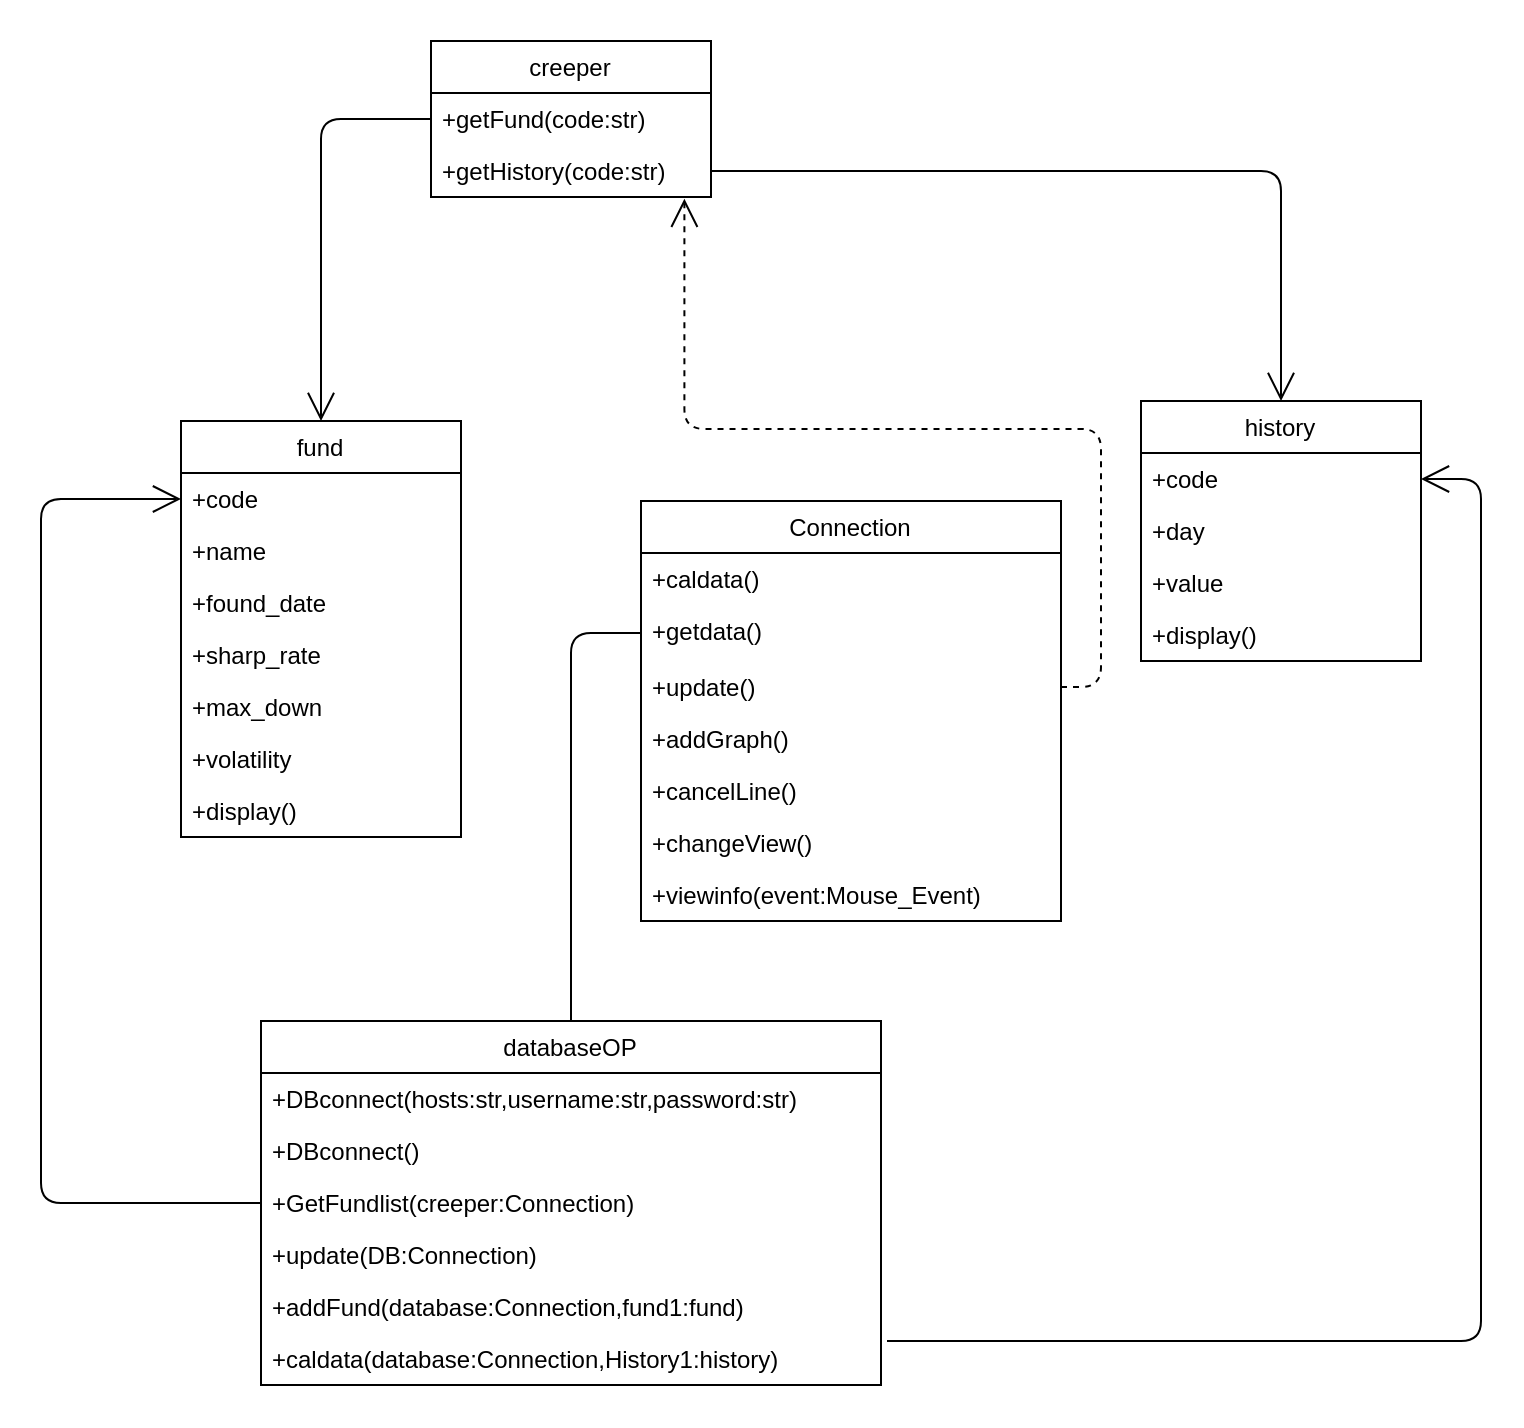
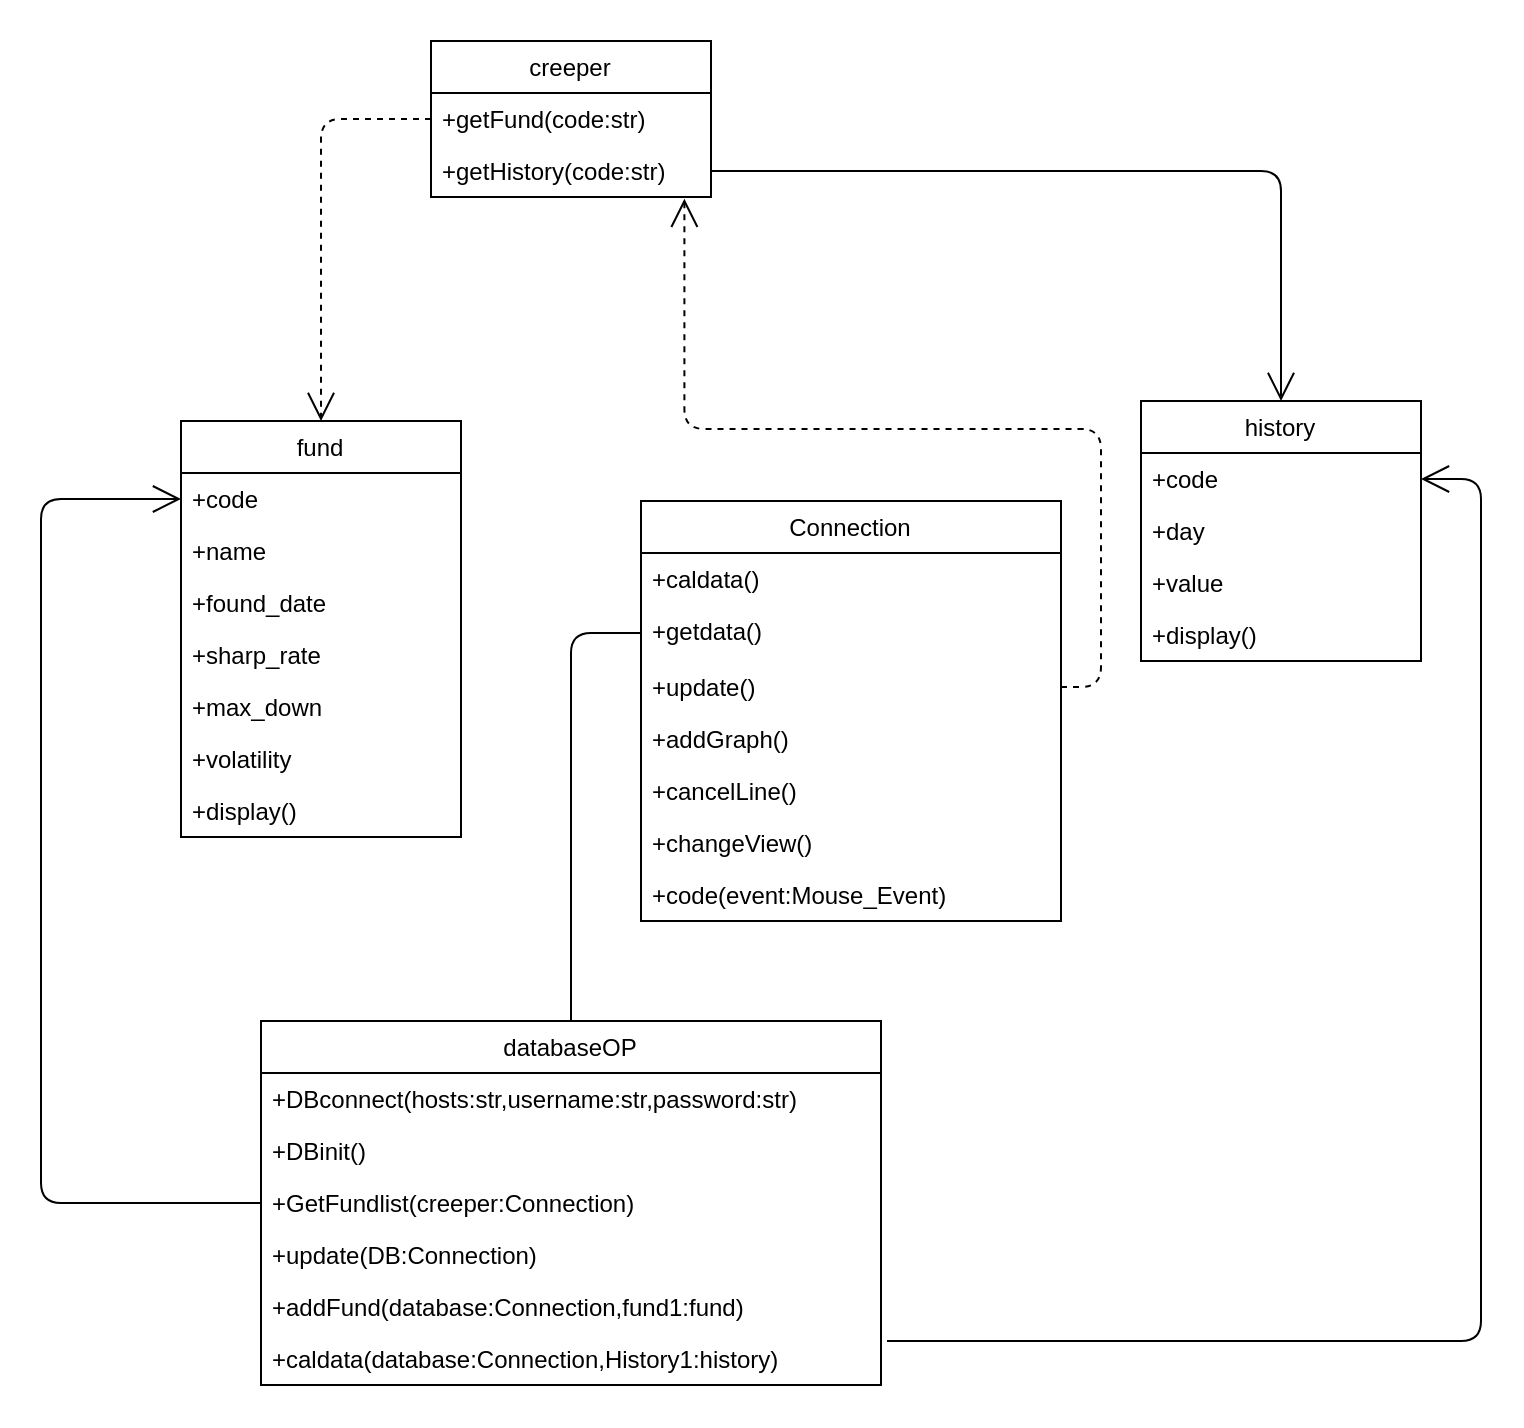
  <mxCell id="0" />
  <mxCell id="1" parent="0" />
  <mxCell id="2" value="fund" style="swimlane;fontStyle=0;childLayout=stackLayout;horizontal=1;startSize=26;horizontalStack=0;resizeParent=1;resizeParentMax=0;resizeLast=0;collapsible=1;marginBottom=0;" vertex="1" parent="1"><mxGeometry x="90" y="210" width="140" height="208" as="geometry" /></mxCell>
  <mxCell id="3" value="+code" style="text;strokeColor=none;fillColor=none;align=left;verticalAlign=top;spacingLeft=4;spacingRight=4;overflow=hidden;rotatable=0;points=[[0,0.5],[1,0.5]];portConstraint=eastwest;fontStyle=0" vertex="1" parent="2"><mxGeometry y="26" width="140" height="26" as="geometry" /></mxCell>
  <mxCell id="4" value="+name" style="text;strokeColor=none;fillColor=none;align=left;verticalAlign=top;spacingLeft=4;spacingRight=4;overflow=hidden;rotatable=0;points=[[0,0.5],[1,0.5]];portConstraint=eastwest;" vertex="1" parent="2"><mxGeometry y="52" width="140" height="26" as="geometry" /></mxCell>
  <mxCell id="5" value="+found_date" style="text;strokeColor=none;fillColor=none;align=left;verticalAlign=top;spacingLeft=4;spacingRight=4;overflow=hidden;rotatable=0;points=[[0,0.5],[1,0.5]];portConstraint=eastwest;" vertex="1" parent="2"><mxGeometry y="78" width="140" height="26" as="geometry" /></mxCell>
  <mxCell id="6" value="+sharp_rate" style="text;strokeColor=none;fillColor=none;align=left;verticalAlign=top;spacingLeft=4;spacingRight=4;overflow=hidden;rotatable=0;points=[[0,0.5],[1,0.5]];portConstraint=eastwest;" vertex="1" parent="2"><mxGeometry y="104" width="140" height="26" as="geometry" /></mxCell>
  <mxCell id="7" value="+max_down" style="text;strokeColor=none;fillColor=none;align=left;verticalAlign=top;spacingLeft=4;spacingRight=4;overflow=hidden;rotatable=0;points=[[0,0.5],[1,0.5]];portConstraint=eastwest;" vertex="1" parent="2"><mxGeometry y="130" width="140" height="26" as="geometry" /></mxCell>
  <mxCell id="8" value="+volatility" style="text;strokeColor=none;fillColor=none;align=left;verticalAlign=top;spacingLeft=4;spacingRight=4;overflow=hidden;rotatable=0;points=[[0,0.5],[1,0.5]];portConstraint=eastwest;" vertex="1" parent="2"><mxGeometry y="156" width="140" height="26" as="geometry" /></mxCell>
  <mxCell id="9" value="+display()" style="text;strokeColor=none;fillColor=none;align=left;verticalAlign=top;spacingLeft=4;spacingRight=4;overflow=hidden;rotatable=0;points=[[0,0.5],[1,0.5]];portConstraint=eastwest;" vertex="1" parent="2"><mxGeometry y="182" width="140" height="26" as="geometry" /></mxCell>
  <mxCell id="10" value="history" style="swimlane;fontStyle=0;childLayout=stackLayout;horizontal=1;startSize=26;horizontalStack=0;resizeParent=1;resizeParentMax=0;resizeLast=0;collapsible=1;marginBottom=0;" vertex="1" parent="1"><mxGeometry x="570" y="200" width="140" height="130" as="geometry" /></mxCell>
  <mxCell id="11" value="+code" style="text;strokeColor=none;fillColor=none;align=left;verticalAlign=top;spacingLeft=4;spacingRight=4;overflow=hidden;rotatable=0;points=[[0,0.5],[1,0.5]];portConstraint=eastwest;fontStyle=0" vertex="1" parent="10"><mxGeometry y="26" width="140" height="26" as="geometry" /></mxCell>
  <mxCell id="12" value="+day" style="text;strokeColor=none;fillColor=none;align=left;verticalAlign=top;spacingLeft=4;spacingRight=4;overflow=hidden;rotatable=0;points=[[0,0.5],[1,0.5]];portConstraint=eastwest;" vertex="1" parent="10"><mxGeometry y="52" width="140" height="26" as="geometry" /></mxCell>
  <mxCell id="13" value="+value" style="text;strokeColor=none;fillColor=none;align=left;verticalAlign=top;spacingLeft=4;spacingRight=4;overflow=hidden;rotatable=0;points=[[0,0.5],[1,0.5]];portConstraint=eastwest;" vertex="1" parent="10"><mxGeometry y="78" width="140" height="26" as="geometry" /></mxCell>
  <mxCell id="14" value="+display()" style="text;strokeColor=none;fillColor=none;align=left;verticalAlign=top;spacingLeft=4;spacingRight=4;overflow=hidden;rotatable=0;points=[[0,0.5],[1,0.5]];portConstraint=eastwest;" vertex="1" parent="10"><mxGeometry y="104" width="140" height="26" as="geometry" /></mxCell>
  <mxCell id="15" value="creeper" style="swimlane;fontStyle=0;childLayout=stackLayout;horizontal=1;startSize=26;horizontalStack=0;resizeParent=1;resizeParentMax=0;resizeLast=0;collapsible=1;marginBottom=0;" vertex="1" parent="1"><mxGeometry x="215" y="20" width="140" height="78" as="geometry" /></mxCell>
  <mxCell id="16" value="+getFund(code:str)" style="text;strokeColor=none;fillColor=none;align=left;verticalAlign=top;spacingLeft=4;spacingRight=4;overflow=hidden;rotatable=0;points=[[0,0.5],[1,0.5]];portConstraint=eastwest;" vertex="1" parent="15"><mxGeometry y="26" width="140" height="26" as="geometry" /></mxCell>
  <mxCell id="17" value="+getHistory(code:str)" style="text;strokeColor=none;fillColor=none;align=left;verticalAlign=top;spacingLeft=4;spacingRight=4;overflow=hidden;rotatable=0;points=[[0,0.5],[1,0.5]];portConstraint=eastwest;" vertex="1" parent="15"><mxGeometry y="52" width="140" height="26" as="geometry" /></mxCell>
  <mxCell id="18" value="Connection" style="swimlane;fontStyle=0;childLayout=stackLayout;horizontal=1;startSize=26;horizontalStack=0;resizeParent=1;resizeParentMax=0;resizeLast=0;collapsible=1;marginBottom=0;" vertex="1" parent="1"><mxGeometry x="320" y="250" width="210" height="210" as="geometry" /></mxCell>
  <mxCell id="19" value="+caldata()" style="text;strokeColor=none;fillColor=none;align=left;verticalAlign=top;spacingLeft=4;spacingRight=4;overflow=hidden;rotatable=0;points=[[0,0.5],[1,0.5]];portConstraint=eastwest;" vertex="1" parent="18"><mxGeometry y="26" width="210" height="26" as="geometry" /></mxCell>
  <mxCell id="20" value="+getdata()" style="text;strokeColor=none;fillColor=none;align=left;verticalAlign=top;spacingLeft=4;spacingRight=4;overflow=hidden;rotatable=0;points=[[0,0.5],[1,0.5]];portConstraint=eastwest;" vertex="1" parent="18"><mxGeometry y="52" width="210" height="28" as="geometry" /></mxCell>
  <mxCell id="21" value="+update()" style="text;strokeColor=none;fillColor=none;align=left;verticalAlign=top;spacingLeft=4;spacingRight=4;overflow=hidden;rotatable=0;points=[[0,0.5],[1,0.5]];portConstraint=eastwest;" vertex="1" parent="18"><mxGeometry y="80" width="210" height="26" as="geometry" /></mxCell>
  <mxCell id="22" value="+addGraph()" style="text;strokeColor=none;fillColor=none;align=left;verticalAlign=top;spacingLeft=4;spacingRight=4;overflow=hidden;rotatable=0;points=[[0,0.5],[1,0.5]];portConstraint=eastwest;" vertex="1" parent="18"><mxGeometry y="106" width="210" height="26" as="geometry" /></mxCell>
  <mxCell id="23" value="+cancelLine()" style="text;strokeColor=none;fillColor=none;align=left;verticalAlign=top;spacingLeft=4;spacingRight=4;overflow=hidden;rotatable=0;points=[[0,0.5],[1,0.5]];portConstraint=eastwest;" vertex="1" parent="18"><mxGeometry y="132" width="210" height="26" as="geometry" /></mxCell>
  <mxCell id="24" value="+changeView()" style="text;strokeColor=none;fillColor=none;align=left;verticalAlign=top;spacingLeft=4;spacingRight=4;overflow=hidden;rotatable=0;points=[[0,0.5],[1,0.5]];portConstraint=eastwest;" vertex="1" parent="18"><mxGeometry y="158" width="210" height="26" as="geometry" /></mxCell>
- <mxCell id="25" value="+viewinfo(event:Mouse_Event)" style="text;strokeColor=none;fillColor=none;align=left;verticalAlign=top;spacingLeft=4;spacingRight=4;overflow=hidden;rotatable=0;points=[[0,0.5],[1,0.5]];portConstraint=eastwest;" vertex="1" parent="18"><mxGeometry y="184" width="210" height="26" as="geometry" /></mxCell>
+ <mxCell id="25" value="+code(event:Mouse_Event)" style="text;strokeColor=none;fillColor=none;align=left;verticalAlign=top;spacingLeft=4;spacingRight=4;overflow=hidden;rotatable=0;points=[[0,0.5],[1,0.5]];portConstraint=eastwest;" vertex="1" parent="18"><mxGeometry y="184" width="210" height="26" as="geometry" /></mxCell>
  <mxCell id="26" value="databaseOP" style="swimlane;fontStyle=0;childLayout=stackLayout;horizontal=1;startSize=26;horizontalStack=0;resizeParent=1;resizeParentMax=0;resizeLast=0;collapsible=1;marginBottom=0;" vertex="1" parent="1"><mxGeometry x="130" y="510" width="310" height="182" as="geometry" /></mxCell>
  <mxCell id="27" value="+DBconnect(hosts:str,username:str,password:str)" style="text;strokeColor=none;fillColor=none;align=left;verticalAlign=top;spacingLeft=4;spacingRight=4;overflow=hidden;rotatable=0;points=[[0,0.5],[1,0.5]];portConstraint=eastwest;" vertex="1" parent="26"><mxGeometry y="26" width="310" height="26" as="geometry" /></mxCell>
- <mxCell id="28" value="+DBconnect()" style="text;strokeColor=none;fillColor=none;align=left;verticalAlign=top;spacingLeft=4;spacingRight=4;overflow=hidden;rotatable=0;points=[[0,0.5],[1,0.5]];portConstraint=eastwest;" vertex="1" parent="26"><mxGeometry y="52" width="310" height="26" as="geometry" /></mxCell>
+ <mxCell id="28" value="+DBinit()" style="text;strokeColor=none;fillColor=none;align=left;verticalAlign=top;spacingLeft=4;spacingRight=4;overflow=hidden;rotatable=0;points=[[0,0.5],[1,0.5]];portConstraint=eastwest;" vertex="1" parent="26"><mxGeometry y="52" width="310" height="26" as="geometry" /></mxCell>
  <mxCell id="29" value="+GetFundlist(creeper:Connection)" style="text;strokeColor=none;fillColor=none;align=left;verticalAlign=top;spacingLeft=4;spacingRight=4;overflow=hidden;rotatable=0;points=[[0,0.5],[1,0.5]];portConstraint=eastwest;" vertex="1" parent="26"><mxGeometry y="78" width="310" height="26" as="geometry" /></mxCell>
  <mxCell id="30" value="+update(DB:Connection)" style="text;strokeColor=none;fillColor=none;align=left;verticalAlign=top;spacingLeft=4;spacingRight=4;overflow=hidden;rotatable=0;points=[[0,0.5],[1,0.5]];portConstraint=eastwest;" vertex="1" parent="26"><mxGeometry y="104" width="310" height="26" as="geometry" /></mxCell>
  <mxCell id="31" value="+addFund(database:Connection,fund1:fund)" style="text;strokeColor=none;fillColor=none;align=left;verticalAlign=top;spacingLeft=4;spacingRight=4;overflow=hidden;rotatable=0;points=[[0,0.5],[1,0.5]];portConstraint=eastwest;" vertex="1" parent="26"><mxGeometry y="130" width="310" height="26" as="geometry" /></mxCell>
  <mxCell id="32" value="+caldata(database:Connection,History1:history)" style="text;strokeColor=none;fillColor=none;align=left;verticalAlign=top;spacingLeft=4;spacingRight=4;overflow=hidden;rotatable=0;points=[[0,0.5],[1,0.5]];portConstraint=eastwest;" vertex="1" parent="26"><mxGeometry y="156" width="310" height="26" as="geometry" /></mxCell>
- <mxCell id="33" value="" style="endArrow=open;endFill=1;endSize=12;html=1;fontSize=20;exitX=0;exitY=0.5;exitDx=0;exitDy=0;entryX=0.5;entryY=0;entryDx=0;entryDy=0;edgeStyle=orthogonalEdgeStyle;" edge="1" parent="1" source="16" target="2"><mxGeometry width="160" relative="1" as="geometry"><mxPoint x="520" y="400" as="sourcePoint" /><mxPoint x="30" y="120" as="targetPoint" /></mxGeometry></mxCell>
+ <mxCell id="33" value="" style="endArrow=open;endFill=1;endSize=12;html=1;fontSize=20;exitX=0;exitY=0.5;exitDx=0;exitDy=0;entryX=0.5;entryY=0;entryDx=0;entryDy=0;edgeStyle=orthogonalEdgeStyle;dashed=1;" edge="1" parent="1" source="16" target="2"><mxGeometry width="160" relative="1" as="geometry"><mxPoint x="520" y="400" as="sourcePoint" /><mxPoint x="30" y="120" as="targetPoint" /></mxGeometry></mxCell>
  <mxCell id="34" value="" style="endArrow=open;endFill=1;endSize=12;html=1;fontSize=20;exitX=1;exitY=0.5;exitDx=0;exitDy=0;entryX=0.5;entryY=0;entryDx=0;entryDy=0;edgeStyle=orthogonalEdgeStyle;" edge="1" parent="1" source="17" target="10"><mxGeometry width="160" relative="1" as="geometry"><mxPoint x="520" y="400" as="sourcePoint" /><mxPoint x="680" y="400" as="targetPoint" /></mxGeometry></mxCell>
  <mxCell id="35" value="" style="endArrow=open;endFill=1;endSize=12;html=1;fontSize=20;exitX=0;exitY=0.5;exitDx=0;exitDy=0;edgeStyle=orthogonalEdgeStyle;entryX=0;entryY=0.5;entryDx=0;entryDy=0;" edge="1" parent="1" source="29" target="3"><mxGeometry width="160" relative="1" as="geometry"><mxPoint x="520" y="400" as="sourcePoint" /><mxPoint x="130" y="420" as="targetPoint" /><Array as="points"><mxPoint x="20" y="601" /><mxPoint x="20" y="249" /></Array></mxGeometry></mxCell>
  <mxCell id="36" value="" style="endArrow=open;endFill=1;endSize=12;html=1;fontSize=20;entryX=1;entryY=0.5;entryDx=0;entryDy=0;edgeStyle=orthogonalEdgeStyle;" edge="1" parent="1" target="11"><mxGeometry width="160" relative="1" as="geometry"><mxPoint x="443" y="670" as="sourcePoint" /><mxPoint x="730" y="400" as="targetPoint" /><Array as="points"><mxPoint x="740" y="670" /><mxPoint x="740" y="239" /></Array></mxGeometry></mxCell>
  <mxCell id="37" value="" style="endArrow=none;endFill=1;endSize=12;html=1;fontSize=20;exitX=0;exitY=0.5;exitDx=0;exitDy=0;entryX=0.5;entryY=0;entryDx=0;entryDy=0;edgeStyle=orthogonalEdgeStyle;" edge="1" parent="1" source="20" target="26"><mxGeometry width="160" relative="1" as="geometry"><mxPoint x="610" y="400" as="sourcePoint" /><mxPoint x="770" y="400" as="targetPoint" /></mxGeometry></mxCell>
  <mxCell id="38" value="" style="endArrow=open;endFill=1;endSize=12;html=1;fontSize=20;exitX=1;exitY=0.5;exitDx=0;exitDy=0;entryX=0.905;entryY=1.033;entryDx=0;entryDy=0;entryPerimeter=0;edgeStyle=orthogonalEdgeStyle;dashed=1;" edge="1" parent="1" source="21" target="17"><mxGeometry width="160" relative="1" as="geometry"><mxPoint x="540" y="390" as="sourcePoint" /><mxPoint x="700" y="390" as="targetPoint" /><Array as="points"><mxPoint x="550" y="343" /><mxPoint x="550" y="214" /><mxPoint x="342" y="214" /></Array></mxGeometry></mxCell>
